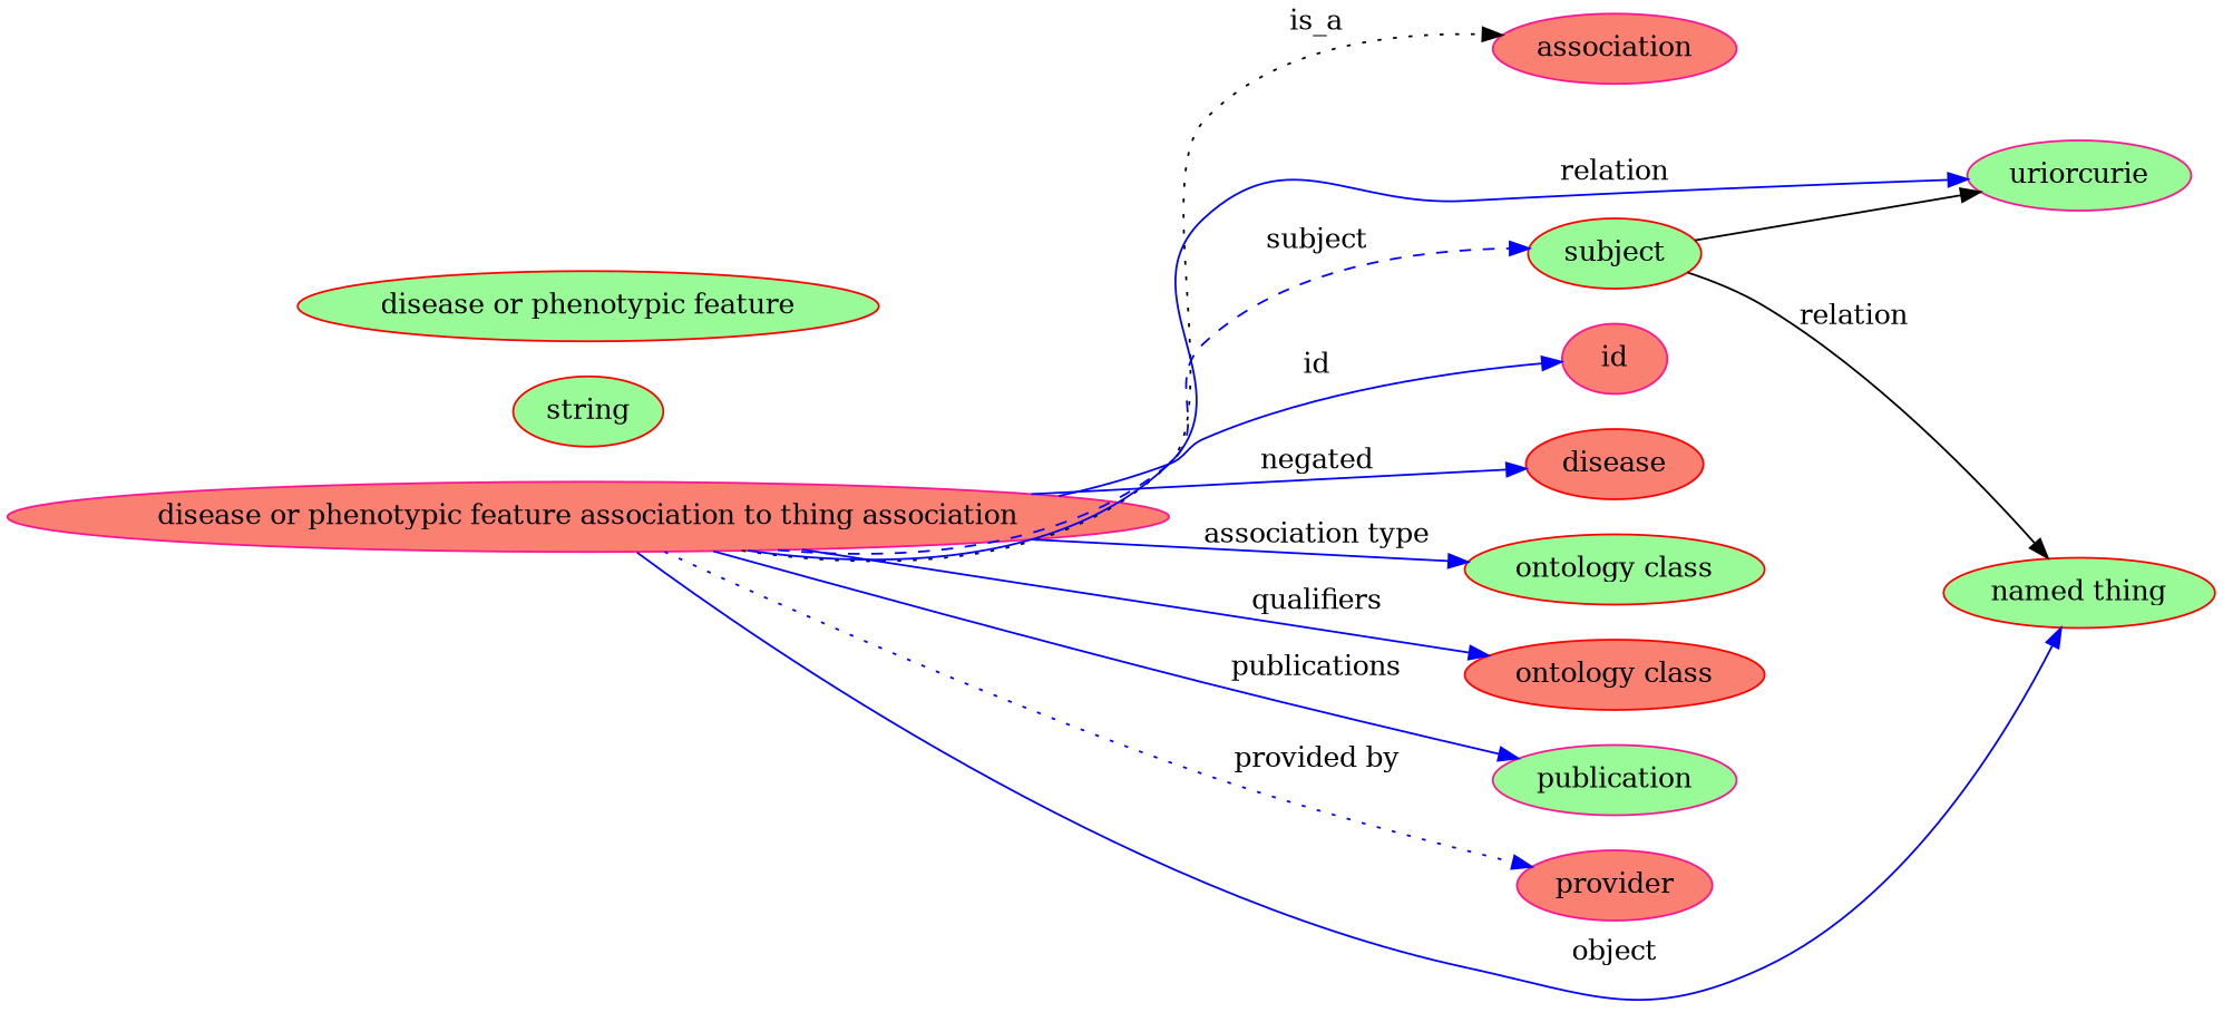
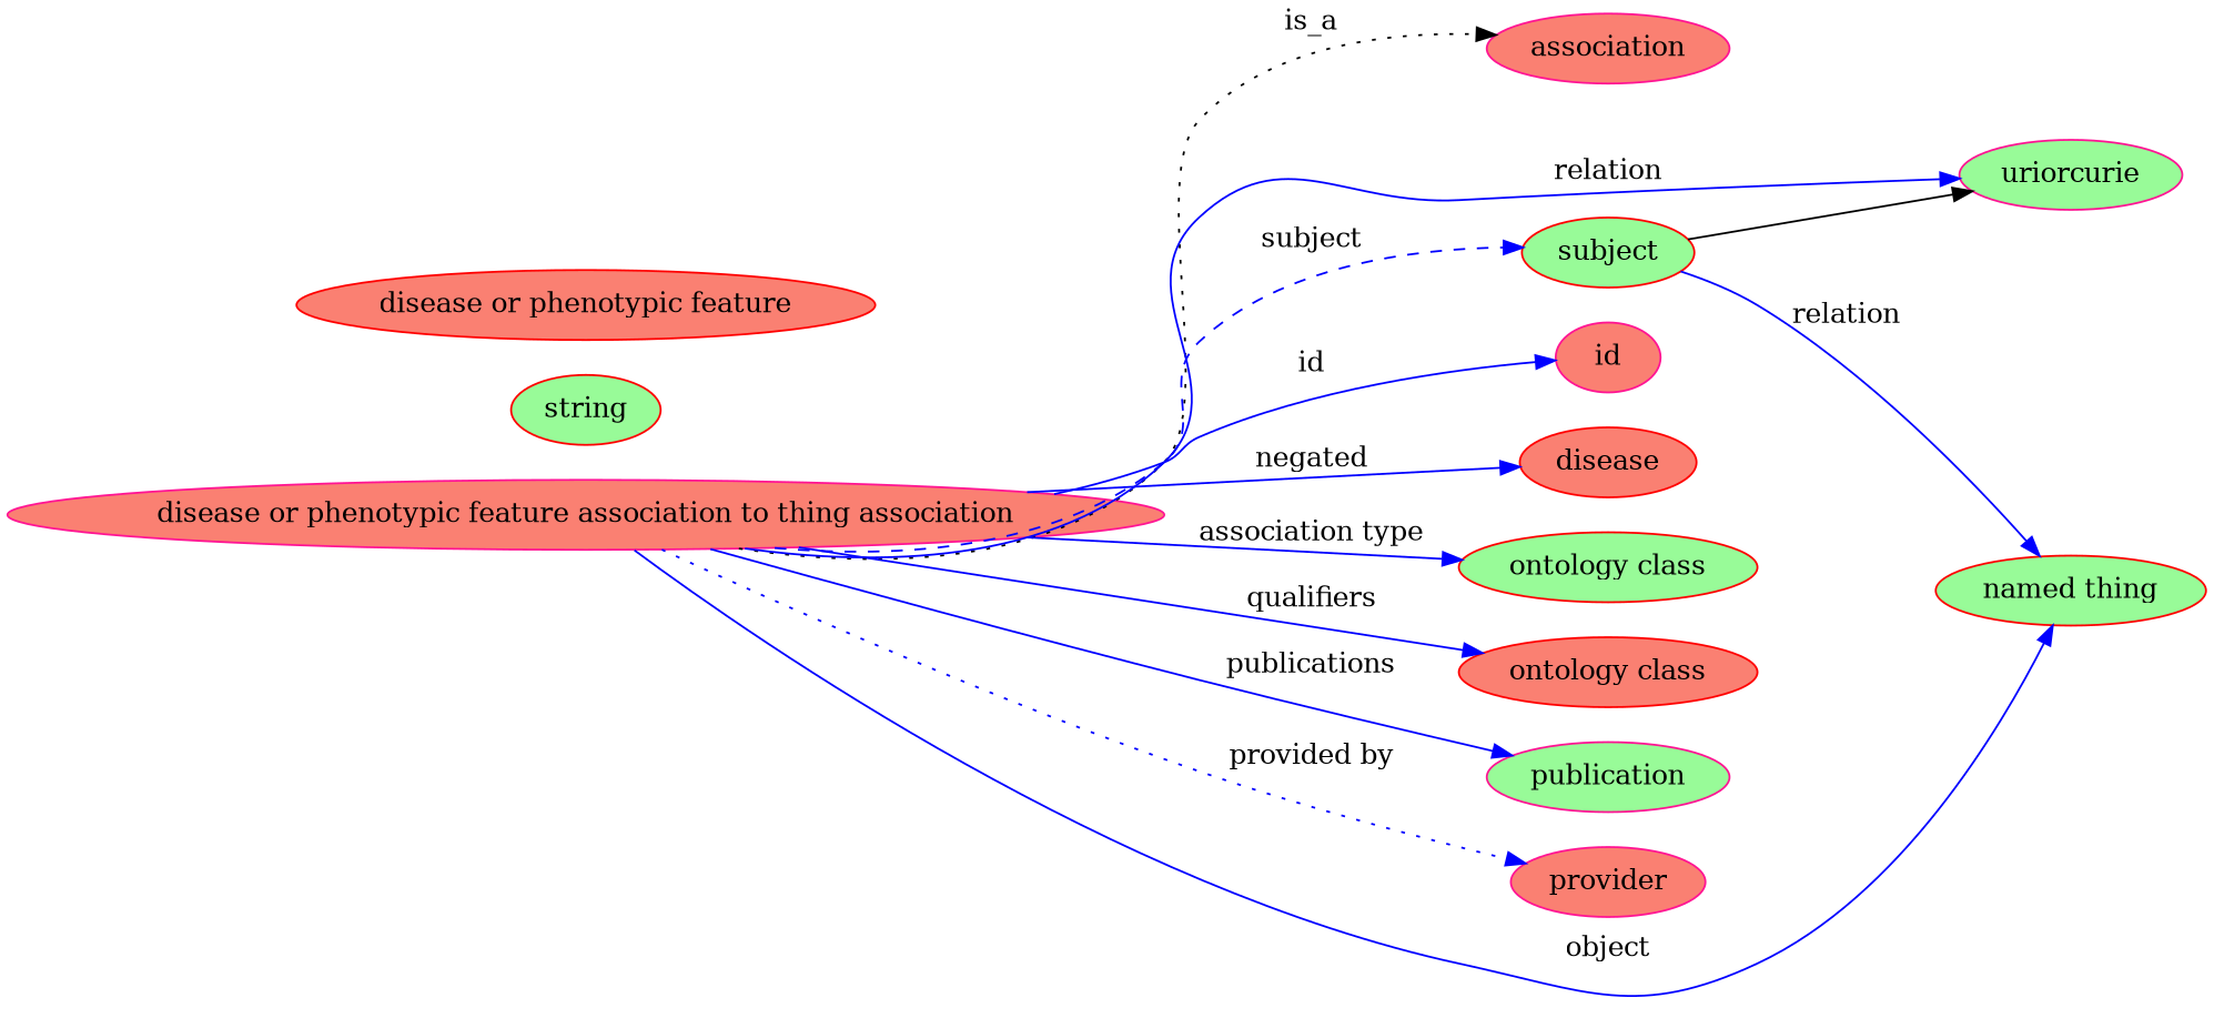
  digraph {
    rankdir=LR
    node [color=red fillcolor=salmon style=filled]
    edge [style=solid color=blue]
    n1 [color=deeppink height=0.5 label="disease or phenotypic feature association to thing association" width=6.3008]
    association [color=deeppink height=0.5 width=1.3902]
    n3 [color=deeppink fillcolor=palegreen height=0.5 label=uriorcurie width=1.2638]
    n4 [fillcolor=palegreen height=0.5 label="named thing" width=1.5346]
    id [color=deeppink height=0.5 width=0.75]
    n6 [height=0.5 label=disease width=1.0652]
    n7 [fillcolor=palegreen height=0.5 label="ontology class" width=1.7151]
    n8 [height=0.5 label="ontology class" width=1.7151]
    n9 [color=deeppink fillcolor=palegreen height=0.5 label=publication width=1.3902]
    n10 [color=deeppink height=0.5 label=provider width=1.1193]
    subject [fillcolor=palegreen height=0.5 width=0.99297]
    n12 [fillcolor=palegreen height=0.5 label=string width=0.84854]
-   n13 [fillcolor=palegreen height=0.5 label="disease or phenotypic feature" width=3.1775]
+   n13 [height=0.5 label="disease or phenotypic feature" width=3.1775]
    n1 -> association [label=is_a style=dotted color=""]
    n1 -> n3 [label=relation]
    n1 -> n4 [label=object]
    n1 -> id [label=id]
    n1 -> n6 [label=negated]
    n1 -> n7 [label="association type"]
    n1 -> n8 [label=qualifiers]
    n1 -> n9 [label=publications]
    n1 -> n10 [label="provided by" style=dotted]
    n1 -> subject [label=subject style=dashed]
    subject -> n3 [color=""]
-   subject -> n4 [label=relation color=""]
+   subject -> n4 [label=relation]
  }
